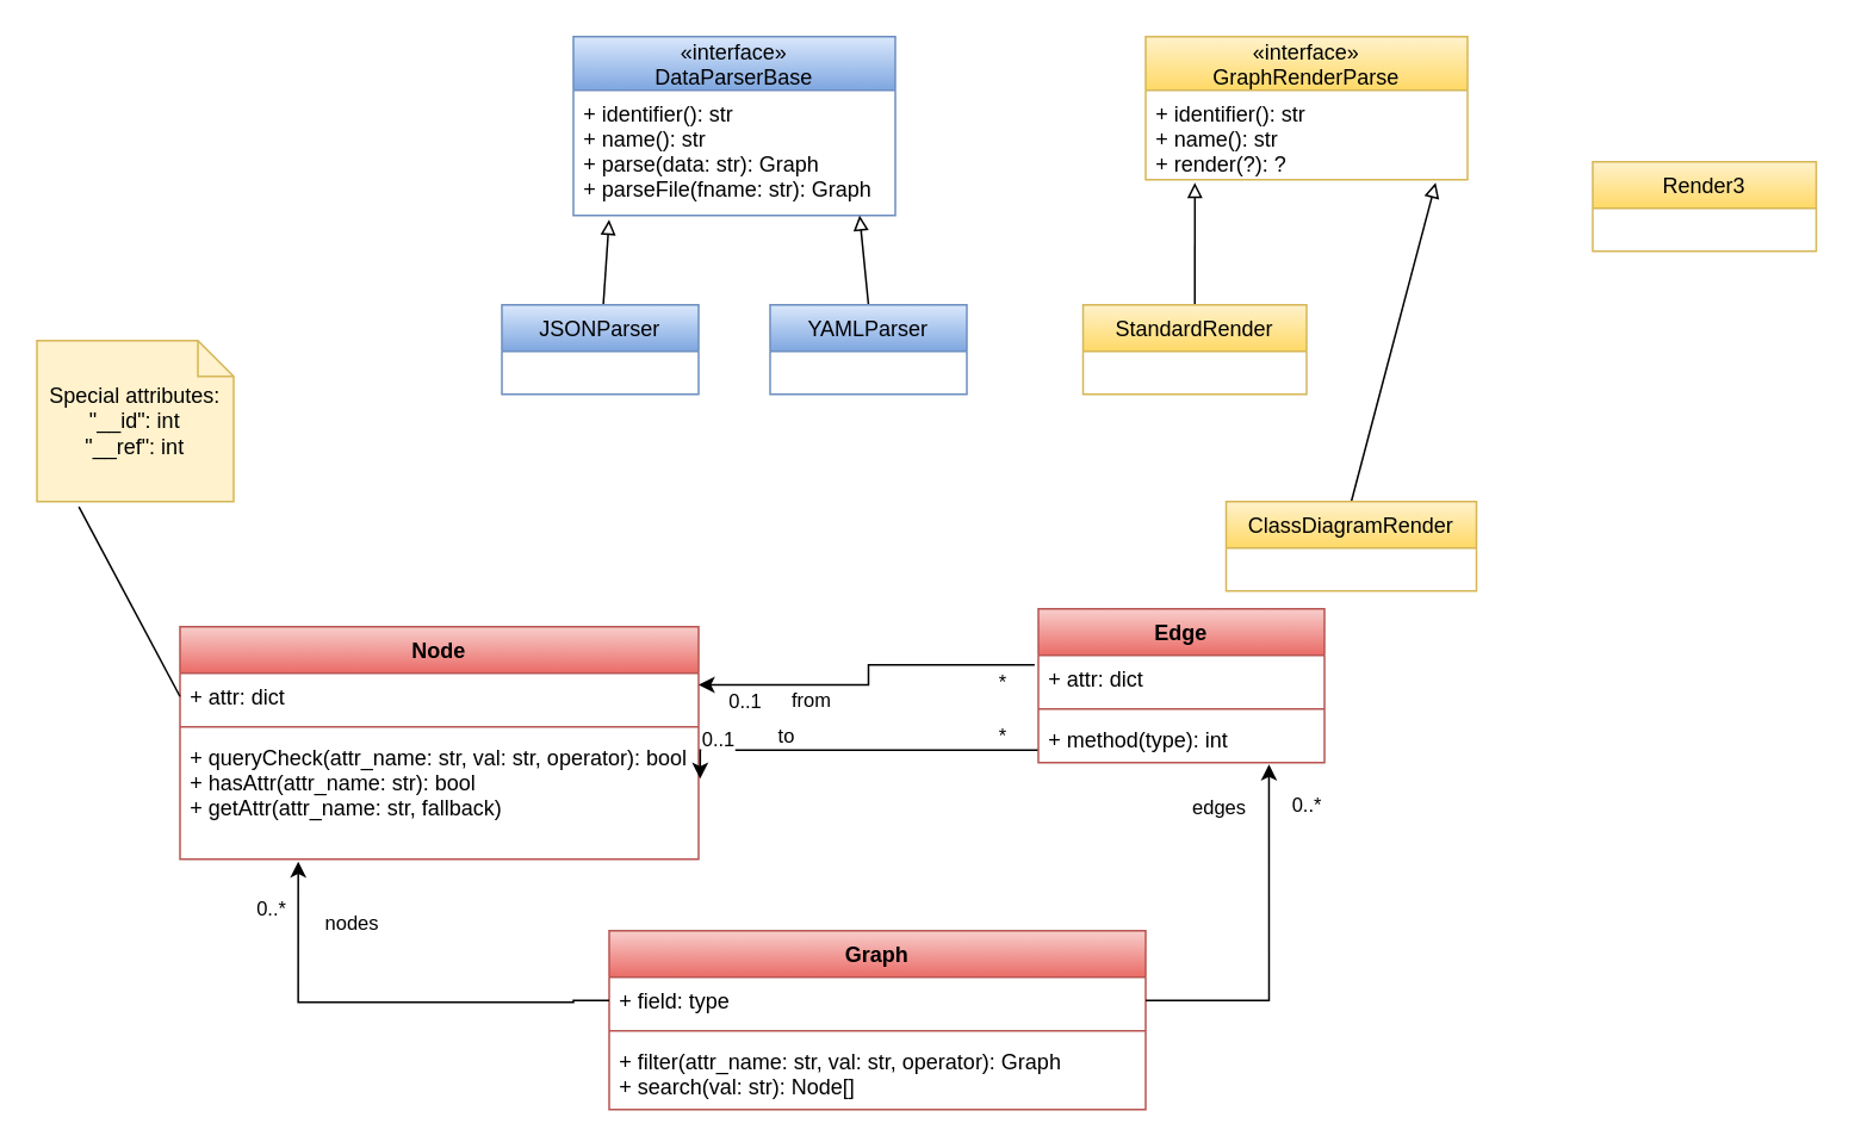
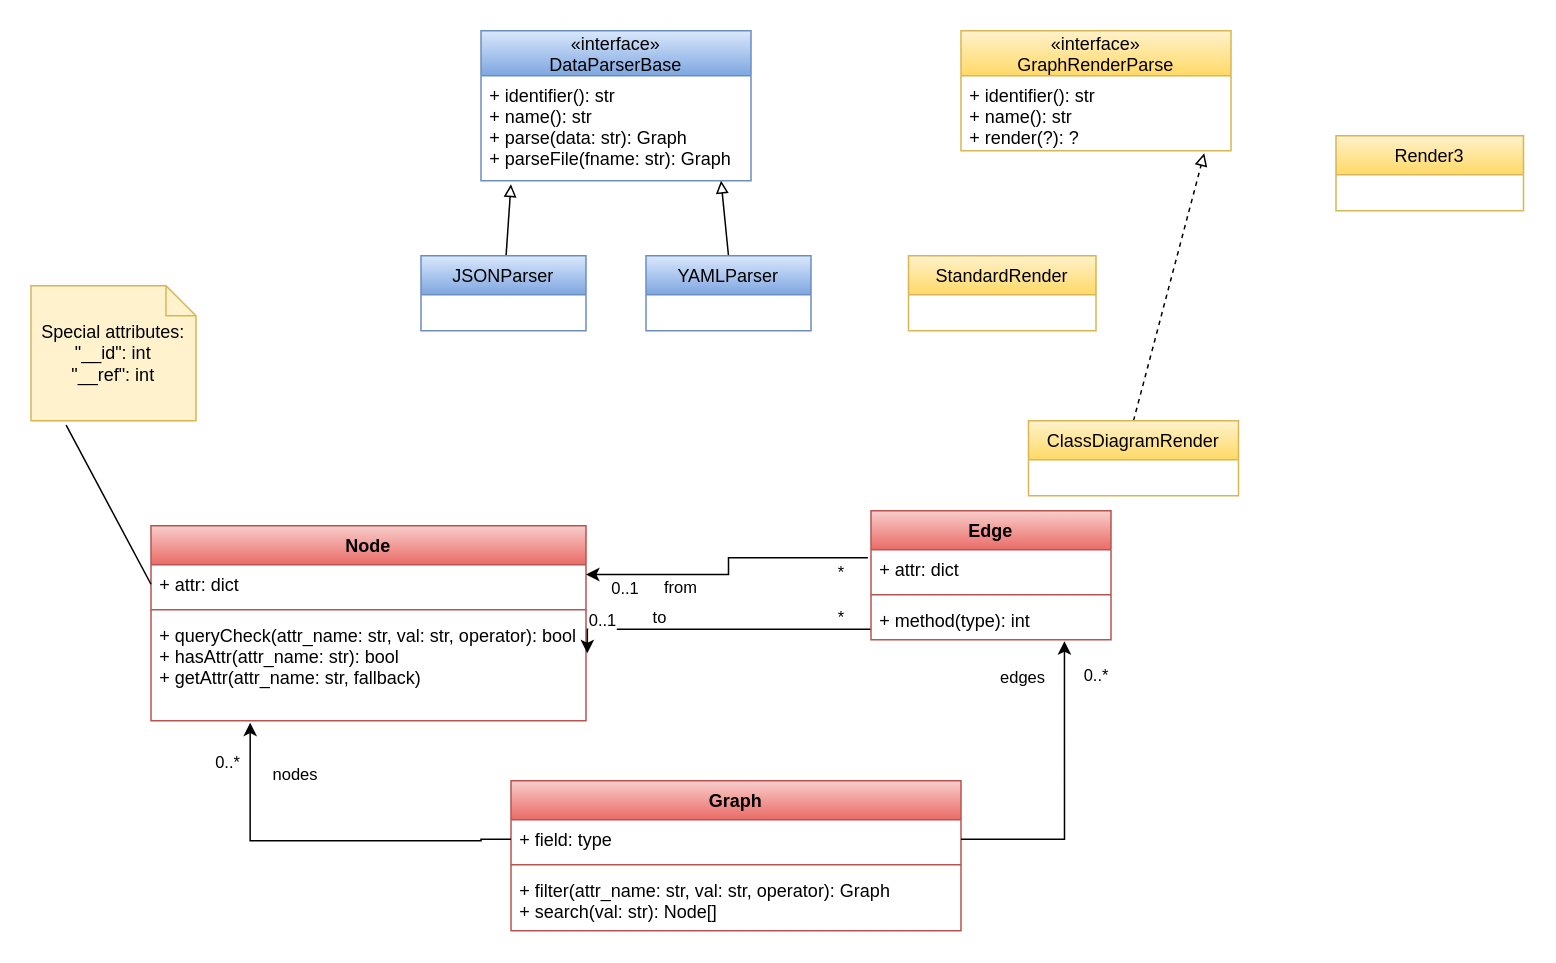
  <mxCell id="0" />
  <mxCell id="1" parent="0" />
  <mxCell id="2" value="Node" style="swimlane;fontStyle=1;align=center;verticalAlign=top;childLayout=stackLayout;horizontal=1;startSize=26;horizontalStack=0;resizeParent=1;resizeParentMax=0;resizeLast=0;collapsible=1;marginBottom=0;fillColor=#f8cecc;strokeColor=#b85450;gradientColor=#ea6b66;" vertex="1" parent="1"><mxGeometry x="100" y="350" width="290" height="130" as="geometry" /></mxCell>
  <mxCell id="3" value="+ attr: dict" style="text;strokeColor=none;fillColor=none;align=left;verticalAlign=top;spacingLeft=4;spacingRight=4;overflow=hidden;rotatable=0;points=[[0,0.5],[1,0.5]];portConstraint=eastwest;" vertex="1" parent="2"><mxGeometry y="26" width="290" height="26" as="geometry" /></mxCell>
  <mxCell id="4" value="" style="line;strokeWidth=1;fillColor=none;align=left;verticalAlign=middle;spacingTop=-1;spacingLeft=3;spacingRight=3;rotatable=0;labelPosition=right;points=[];portConstraint=eastwest;strokeColor=inherit;" vertex="1" parent="2"><mxGeometry y="52" width="290" height="8" as="geometry" /></mxCell>
  <mxCell id="5" value="+ queryCheck(attr_name: str, val: str, operator): bool&#10;+ hasAttr(attr_name: str): bool&#10;+ getAttr(attr_name: str, fallback)" style="text;strokeColor=none;fillColor=none;align=left;verticalAlign=top;spacingLeft=4;spacingRight=4;overflow=hidden;rotatable=0;points=[[0,0.5],[1,0.5]];portConstraint=eastwest;" vertex="1" parent="2"><mxGeometry y="60" width="290" height="70" as="geometry" /></mxCell>
  <mxCell id="6" style="edgeStyle=orthogonalEdgeStyle;rounded=0;orthogonalLoop=1;jettySize=auto;html=1;exitX=-0.013;exitY=0.203;exitDx=0;exitDy=0;entryX=1;entryY=0.25;entryDx=0;entryDy=0;exitPerimeter=0;" edge="1" parent="1" source="15" target="2"><mxGeometry relative="1" as="geometry"><mxPoint x="370" y="340" as="targetPoint" /><Array as="points" /></mxGeometry></mxCell>
  <mxCell id="7" value="0..1" style="edgeLabel;html=1;align=center;verticalAlign=middle;resizable=0;points=[];" vertex="1" connectable="0" parent="6"><mxGeometry x="0.904" relative="1" as="geometry"><mxPoint x="16" y="9" as="offset" /></mxGeometry></mxCell>
  <mxCell id="8" value="*" style="edgeLabel;html=1;align=center;verticalAlign=middle;resizable=0;points=[];" vertex="1" connectable="0" parent="6"><mxGeometry x="-0.924" relative="1" as="geometry"><mxPoint x="-10" y="9" as="offset" /></mxGeometry></mxCell>
  <mxCell id="9" value="from" style="edgeLabel;html=1;align=center;verticalAlign=middle;resizable=0;points=[];" vertex="1" connectable="0" parent="6"><mxGeometry x="0.614" y="1" relative="1" as="geometry"><mxPoint x="24" y="7" as="offset" /></mxGeometry></mxCell>
  <mxCell id="10" style="edgeStyle=orthogonalEdgeStyle;rounded=0;orthogonalLoop=1;jettySize=auto;html=1;entryX=1.003;entryY=0.357;entryDx=0;entryDy=0;entryPerimeter=0;" edge="1" parent="1" source="14" target="5"><mxGeometry relative="1" as="geometry"><mxPoint x="350" y="490" as="targetPoint" /><Array as="points"><mxPoint x="520" y="419" /><mxPoint x="520" y="419" /></Array></mxGeometry></mxCell>
  <mxCell id="11" value="0..1" style="edgeLabel;html=1;align=center;verticalAlign=middle;resizable=0;points=[];" vertex="1" connectable="0" parent="10"><mxGeometry x="0.864" y="-1" relative="1" as="geometry"><mxPoint x="11" y="-8" as="offset" /></mxGeometry></mxCell>
  <mxCell id="12" value="*" style="edgeLabel;html=1;align=center;verticalAlign=middle;resizable=0;points=[];" vertex="1" connectable="0" parent="10"><mxGeometry x="-0.931" relative="1" as="geometry"><mxPoint x="-14" y="-9" as="offset" /></mxGeometry></mxCell>
  <mxCell id="13" value="to" style="edgeLabel;html=1;align=center;verticalAlign=middle;resizable=0;points=[];" vertex="1" connectable="0" parent="10"><mxGeometry x="0.421" y="1" relative="1" as="geometry"><mxPoint x="4" y="-10" as="offset" /></mxGeometry></mxCell>
  <mxCell id="14" value="Edge" style="swimlane;fontStyle=1;align=center;verticalAlign=top;childLayout=stackLayout;horizontal=1;startSize=26;horizontalStack=0;resizeParent=1;resizeParentMax=0;resizeLast=0;collapsible=1;marginBottom=0;fillColor=#f8cecc;gradientColor=#ea6b66;strokeColor=#b85450;" vertex="1" parent="1"><mxGeometry x="580" y="340" width="160" height="86" as="geometry" /></mxCell>
  <mxCell id="15" value="+ attr: dict" style="text;align=left;verticalAlign=top;spacingLeft=4;spacingRight=4;overflow=hidden;rotatable=0;points=[[0,0.5],[1,0.5]];portConstraint=eastwest;" vertex="1" parent="14"><mxGeometry y="26" width="160" height="26" as="geometry" /></mxCell>
  <mxCell id="16" value="" style="line;strokeWidth=1;fillColor=none;align=left;verticalAlign=middle;spacingTop=-1;spacingLeft=3;spacingRight=3;rotatable=0;labelPosition=right;points=[];portConstraint=eastwest;strokeColor=inherit;" vertex="1" parent="14"><mxGeometry y="52" width="160" height="8" as="geometry" /></mxCell>
  <mxCell id="17" value="+ method(type): int" style="text;strokeColor=none;fillColor=none;align=left;verticalAlign=top;spacingLeft=4;spacingRight=4;overflow=hidden;rotatable=0;points=[[0,0.5],[1,0.5]];portConstraint=eastwest;" vertex="1" parent="14"><mxGeometry y="60" width="160" height="26" as="geometry" /></mxCell>
  <mxCell id="18" value="Graph" style="swimlane;fontStyle=1;align=center;verticalAlign=top;childLayout=stackLayout;horizontal=1;startSize=26;horizontalStack=0;resizeParent=1;resizeParentMax=0;resizeLast=0;collapsible=1;marginBottom=0;fillColor=#f8cecc;gradientColor=#ea6b66;strokeColor=#b85450;" vertex="1" parent="1"><mxGeometry x="340" y="520" width="300" height="100" as="geometry" /></mxCell>
  <mxCell id="19" value="+ field: type" style="text;strokeColor=none;fillColor=none;align=left;verticalAlign=top;spacingLeft=4;spacingRight=4;overflow=hidden;rotatable=0;points=[[0,0.5],[1,0.5]];portConstraint=eastwest;" vertex="1" parent="18"><mxGeometry y="26" width="300" height="26" as="geometry" /></mxCell>
  <mxCell id="20" value="" style="line;strokeWidth=1;fillColor=none;align=left;verticalAlign=middle;spacingTop=-1;spacingLeft=3;spacingRight=3;rotatable=0;labelPosition=right;points=[];portConstraint=eastwest;strokeColor=inherit;" vertex="1" parent="18"><mxGeometry y="52" width="300" height="8" as="geometry" /></mxCell>
  <mxCell id="21" value="+ filter(attr_name: str, val: str, operator): Graph&#10;+ search(val: str): Node[]" style="text;strokeColor=none;fillColor=none;align=left;verticalAlign=top;spacingLeft=4;spacingRight=4;overflow=hidden;rotatable=0;points=[[0,0.5],[1,0.5]];portConstraint=eastwest;" vertex="1" parent="18"><mxGeometry y="60" width="300" height="40" as="geometry" /></mxCell>
  <mxCell id="22" style="edgeStyle=orthogonalEdgeStyle;rounded=0;orthogonalLoop=1;jettySize=auto;html=1;exitX=0;exitY=0.5;exitDx=0;exitDy=0;entryX=0.228;entryY=1.018;entryDx=0;entryDy=0;entryPerimeter=0;" edge="1" parent="1" source="19" target="5"><mxGeometry relative="1" as="geometry"><Array as="points"><mxPoint x="320" y="559" /><mxPoint x="320" y="560" /><mxPoint x="166" y="560" /></Array></mxGeometry></mxCell>
  <mxCell id="23" value="0..*" style="edgeLabel;html=1;align=center;verticalAlign=middle;resizable=0;points=[];" vertex="1" connectable="0" parent="22"><mxGeometry x="0.788" y="-2" relative="1" as="geometry"><mxPoint x="-18" as="offset" /></mxGeometry></mxCell>
  <mxCell id="24" value="nodes" style="edgeLabel;html=1;align=center;verticalAlign=middle;resizable=0;points=[];" vertex="1" connectable="0" parent="22"><mxGeometry x="0.339" relative="1" as="geometry"><mxPoint x="24" y="-45" as="offset" /></mxGeometry></mxCell>
  <mxCell id="25" style="edgeStyle=orthogonalEdgeStyle;rounded=0;orthogonalLoop=1;jettySize=auto;html=1;exitX=1;exitY=0.5;exitDx=0;exitDy=0;entryX=0.806;entryY=1.037;entryDx=0;entryDy=0;entryPerimeter=0;" edge="1" parent="1" source="19" target="17"><mxGeometry relative="1" as="geometry" /></mxCell>
  <mxCell id="26" value="0..*" style="edgeLabel;html=1;align=center;verticalAlign=middle;resizable=0;points=[];" vertex="1" connectable="0" parent="25"><mxGeometry x="0.827" y="1" relative="1" as="geometry"><mxPoint x="22" y="5" as="offset" /></mxGeometry></mxCell>
  <mxCell id="27" value="edges" style="edgeLabel;html=1;align=center;verticalAlign=middle;resizable=0;points=[];" vertex="1" connectable="0" parent="25"><mxGeometry x="-0.733" relative="1" as="geometry"><mxPoint x="13" y="-109" as="offset" /></mxGeometry></mxCell>
  <mxCell id="28" value="Special attributes:&lt;br&gt;&quot;__id&quot;: int&lt;br&gt;&quot;__ref&quot;: int" style="shape=note;size=20;whiteSpace=wrap;html=1;fillColor=#fff2cc;strokeColor=#d6b656;" vertex="1" parent="1"><mxGeometry x="20" y="190" width="110" height="90" as="geometry" /></mxCell>
  <mxCell id="29" style="rounded=0;orthogonalLoop=1;jettySize=auto;html=1;exitX=0;exitY=0.5;exitDx=0;exitDy=0;endArrow=none;endFill=0;entryX=0.213;entryY=1.033;entryDx=0;entryDy=0;entryPerimeter=0;" edge="1" parent="1" source="3" target="28"><mxGeometry relative="1" as="geometry" /></mxCell>
  <mxCell id="30" value="«interface»&#10;DataParserBase" style="swimlane;fontStyle=0;childLayout=stackLayout;horizontal=1;startSize=30;fillColor=#dae8fc;horizontalStack=0;resizeParent=1;resizeParentMax=0;resizeLast=0;collapsible=1;marginBottom=0;gradientColor=#7ea6e0;strokeColor=#6c8ebf;" vertex="1" parent="1"><mxGeometry x="320" y="20" width="180" height="100" as="geometry"><mxRectangle x="360" y="70" width="100" height="30" as="alternateBounds" /></mxGeometry></mxCell>
  <mxCell id="31" value="+ identifier(): str&#10;+ name(): str&#10;+ parse(data: str): Graph&#10;+ parseFile(fname: str): Graph&#10;" style="text;strokeColor=none;fillColor=none;align=left;verticalAlign=top;spacingLeft=4;spacingRight=4;overflow=hidden;rotatable=0;points=[[0,0.5],[1,0.5]];portConstraint=eastwest;" vertex="1" parent="30"><mxGeometry y="30" width="180" height="70" as="geometry" /></mxCell>
  <mxCell id="32" style="edgeStyle=none;rounded=0;orthogonalLoop=1;jettySize=auto;html=1;entryX=0.111;entryY=1.034;entryDx=0;entryDy=0;entryPerimeter=0;endArrow=block;endFill=0;" edge="1" parent="1" source="33" target="31"><mxGeometry relative="1" as="geometry" /></mxCell>
  <mxCell id="33" value="JSONParser" style="swimlane;fontStyle=0;childLayout=stackLayout;horizontal=1;startSize=26;fillColor=#dae8fc;horizontalStack=0;resizeParent=1;resizeParentMax=0;resizeLast=0;collapsible=1;marginBottom=0;gradientColor=#7ea6e0;strokeColor=#6c8ebf;" vertex="1" parent="1"><mxGeometry x="280" y="170" width="110" height="50" as="geometry" /></mxCell>
  <mxCell id="34" style="edgeStyle=none;rounded=0;orthogonalLoop=1;jettySize=auto;html=1;exitX=0.5;exitY=0;exitDx=0;exitDy=0;entryX=0.889;entryY=1;entryDx=0;entryDy=0;entryPerimeter=0;endArrow=block;endFill=0;" edge="1" parent="1" source="35" target="31"><mxGeometry relative="1" as="geometry" /></mxCell>
  <mxCell id="35" value="YAMLParser" style="swimlane;fontStyle=0;childLayout=stackLayout;horizontal=1;startSize=26;fillColor=#dae8fc;horizontalStack=0;resizeParent=1;resizeParentMax=0;resizeLast=0;collapsible=1;marginBottom=0;gradientColor=#7ea6e0;strokeColor=#6c8ebf;" vertex="1" parent="1"><mxGeometry x="430" y="170" width="110" height="50" as="geometry" /></mxCell>
  <mxCell id="36" value="«interface»&#10;GraphRenderParse" style="swimlane;fontStyle=0;childLayout=stackLayout;horizontal=1;startSize=30;fillColor=#fff2cc;horizontalStack=0;resizeParent=1;resizeParentMax=0;resizeLast=0;collapsible=1;marginBottom=0;gradientColor=#ffd966;strokeColor=#d6b656;" vertex="1" parent="1"><mxGeometry x="640" y="20" width="180" height="80" as="geometry"><mxRectangle x="360" y="70" width="100" height="30" as="alternateBounds" /></mxGeometry></mxCell>
  <mxCell id="37" value="+ identifier(): str&#10;+ name(): str&#10;+ render(?): ?&#10;" style="text;strokeColor=none;fillColor=none;align=left;verticalAlign=top;spacingLeft=4;spacingRight=4;overflow=hidden;rotatable=0;points=[[0,0.5],[1,0.5]];portConstraint=eastwest;" vertex="1" parent="36"><mxGeometry y="30" width="180" height="50" as="geometry" /></mxCell>
- <mxCell id="38" style="edgeStyle=none;rounded=0;orthogonalLoop=1;jettySize=auto;html=1;exitX=0.5;exitY=0;exitDx=0;exitDy=0;entryX=0.153;entryY=1.034;entryDx=0;entryDy=0;entryPerimeter=0;endArrow=block;endFill=0;" edge="1" parent="1" source="39" target="37"><mxGeometry relative="1" as="geometry" /></mxCell>
  <mxCell id="39" value="StandardRender" style="swimlane;fontStyle=0;childLayout=stackLayout;horizontal=1;startSize=26;fillColor=#fff2cc;horizontalStack=0;resizeParent=1;resizeParentMax=0;resizeLast=0;collapsible=1;marginBottom=0;gradientColor=#ffd966;strokeColor=#d6b656;" vertex="1" parent="1"><mxGeometry x="605" y="170" width="125" height="50" as="geometry" /></mxCell>
- <mxCell id="40" style="edgeStyle=none;rounded=0;orthogonalLoop=1;jettySize=auto;html=1;exitX=0.5;exitY=0;exitDx=0;exitDy=0;entryX=0.901;entryY=1.034;entryDx=0;entryDy=0;entryPerimeter=0;endArrow=block;endFill=0;" edge="1" parent="1" source="41" target="37"><mxGeometry relative="1" as="geometry" /></mxCell>
+ <mxCell id="40" style="edgeStyle=none;rounded=0;orthogonalLoop=1;jettySize=auto;html=1;exitX=0.5;exitY=0;exitDx=0;exitDy=0;entryX=0.901;entryY=1.034;entryDx=0;entryDy=0;entryPerimeter=0;endArrow=block;endFill=0;dashed=1;" edge="1" parent="1" source="41" target="37"><mxGeometry relative="1" as="geometry" /></mxCell>
  <mxCell id="41" value="ClassDiagramRender" style="swimlane;fontStyle=0;childLayout=stackLayout;horizontal=1;startSize=26;fillColor=#fff2cc;horizontalStack=0;resizeParent=1;resizeParentMax=0;resizeLast=0;collapsible=1;marginBottom=0;gradientColor=#ffd966;strokeColor=#d6b656;" vertex="1" parent="1"><mxGeometry x="685" y="280" width="140" height="50" as="geometry" /></mxCell>
  <mxCell id="42" value="Render3" style="swimlane;fontStyle=0;childLayout=stackLayout;horizontal=1;startSize=26;fillColor=#fff2cc;horizontalStack=0;resizeParent=1;resizeParentMax=0;resizeLast=0;collapsible=1;marginBottom=0;gradientColor=#ffd966;strokeColor=#d6b656;" vertex="1" parent="1"><mxGeometry x="890" y="90" width="125" height="50" as="geometry" /></mxCell>
